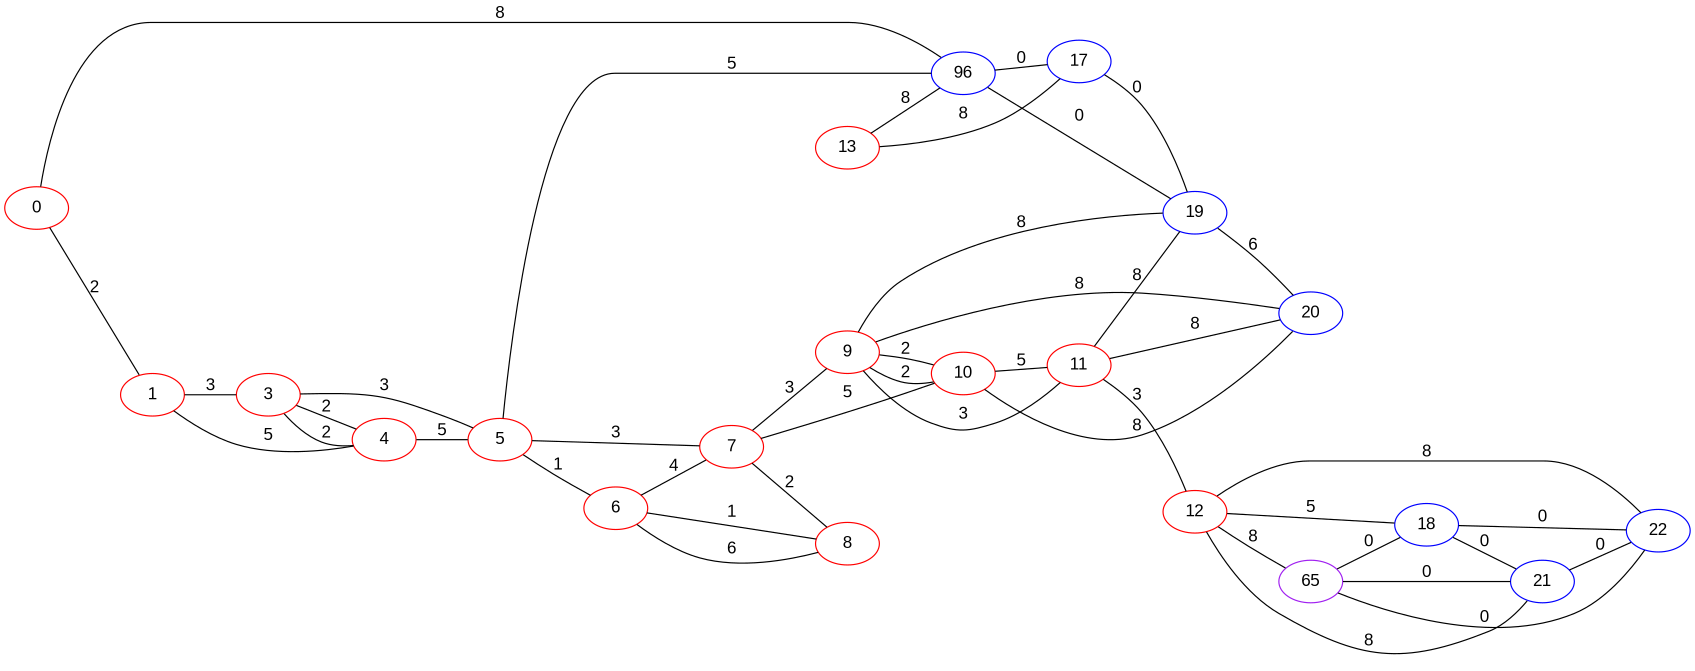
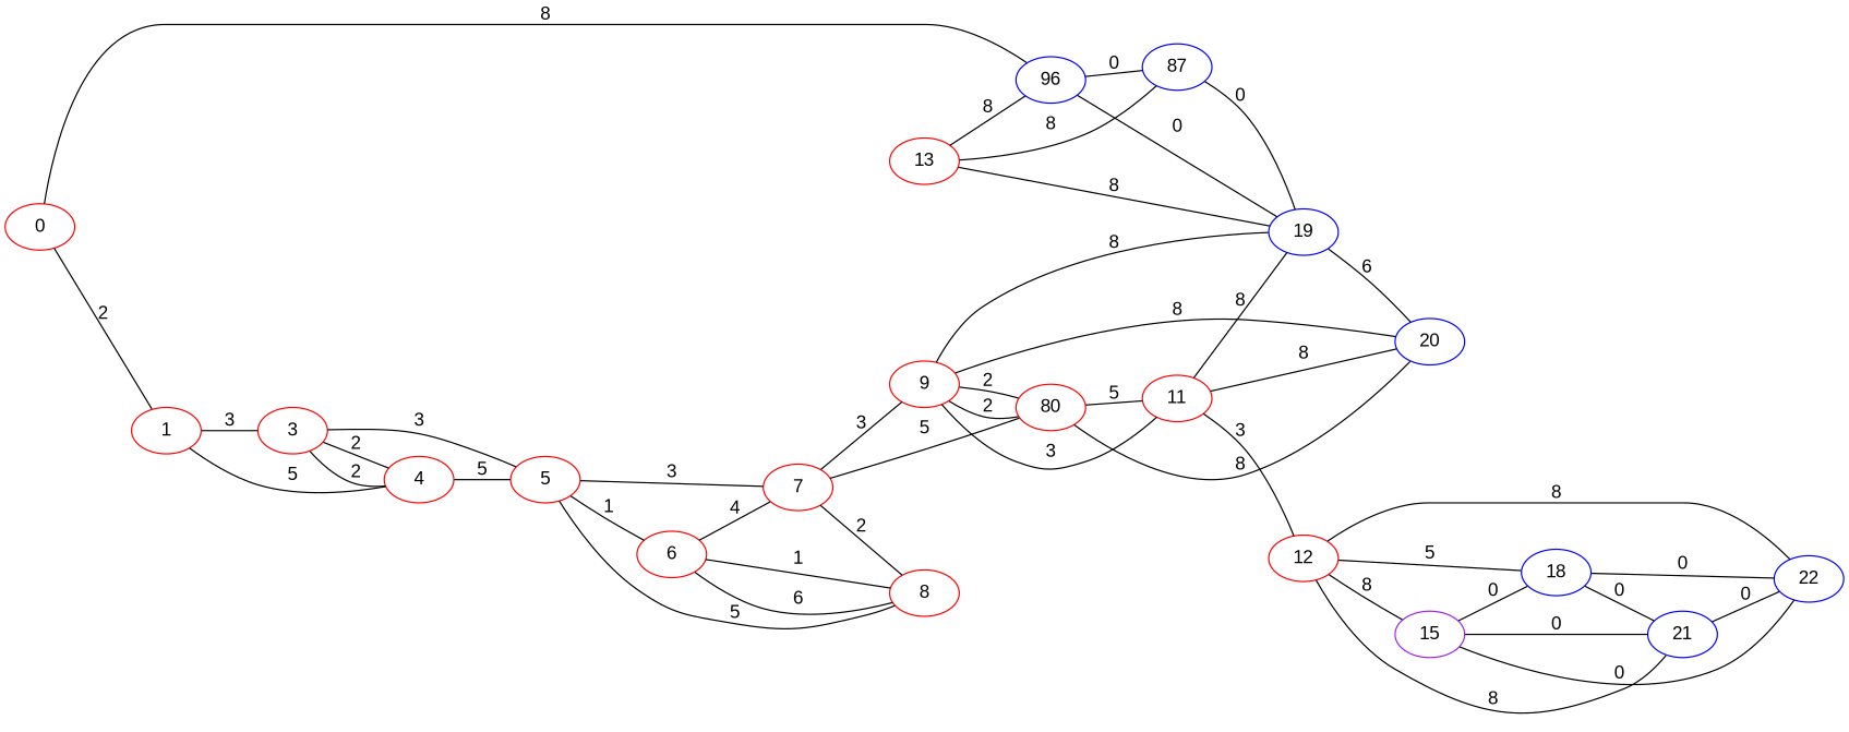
  graph {
    fontname="Liberation Sans"
    rankdir=LR
    node [color=red fontname="Liberation Sans" weight=1]
    edge [fontname="Liberation Sans"]
    0
    1
    n3 [color=blue label=96 weight=3]
    3
    4
-   17 [color=blue weight=3]
+   17 [color=blue weight=3 label=87]
    19 [color=blue weight=3]
    5
    6
    7
    8
    9
-   10
+   10 [label=80]
    11
    20 [color=blue weight=3]
    12
-   15 [color=purple weight=4 label=65]
+   15 [color=purple weight=4]
    18 [color=blue weight=3]
    21 [color=blue weight=3]
    22 [color=blue weight=3]
    13
    0 -- 1 [label=2]
    0 -- n3 [label=8]
    1 -- 3 [label=3]
    1 -- 4 [label=5]
    n3 -- 17 [label=0]
    n3 -- 19 [label=0]
    3 -- 4 [label=2]
    3 -- 4 [label=2]
    3 -- 5 [label=3]
    4 -- 5 [label=5]
    17 -- 19 [label=0]
    19 -- 20 [label=6]
    5 -- 6 [label=1]
    5 -- 7 [label=3]
-   5 -- n3 [label=5]
+   5 -- 8 [label=5]
    6 -- 7 [label=4]
    6 -- 8 [label=6]
    6 -- 8 [label=1]
    7 -- 8 [label=2]
    7 -- 9 [label=3]
    7 -- 10 [label=5]
    9 -- 19 [label=8]
    9 -- 10 [label=2]
    9 -- 10 [label=2]
    9 -- 11 [label=3]
    9 -- 20 [label=8]
    10 -- 11 [label=5]
    10 -- 20 [label=8]
    11 -- 19 [label=8]
    11 -- 20 [label=8]
    11 -- 12 [label=3]
    12 -- 15 [label=8]
    12 -- 18 [label=5]
    12 -- 21 [label=8]
    12 -- 22 [label=8]
    15 -- 18 [label=0]
    15 -- 21 [label=0]
    15 -- 22 [label=0]
    18 -- 21 [label=0]
    18 -- 22 [label=0]
    21 -- 22 [label=0]
    13 -- n3 [label=8]
    13 -- 17 [label=8]
+   13 -- 19 [label=8]
  }
